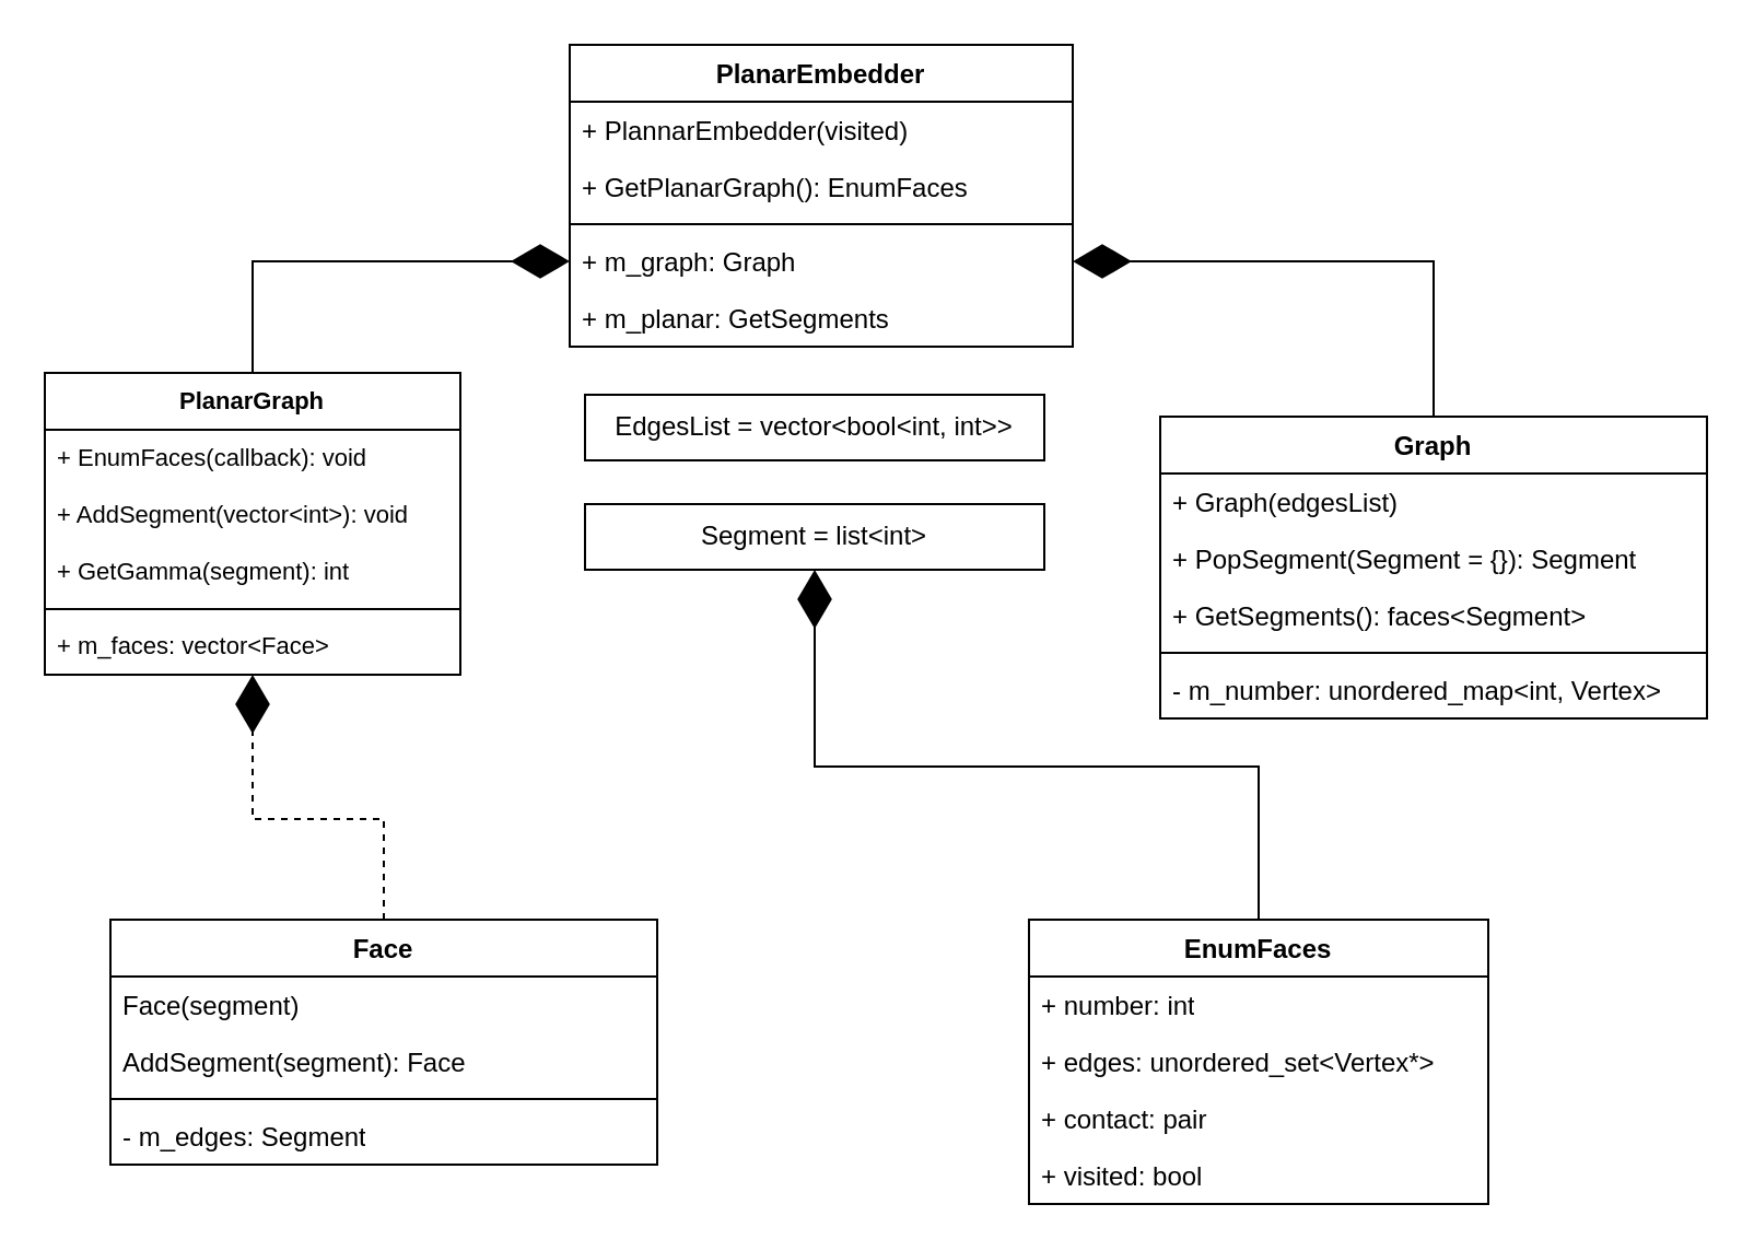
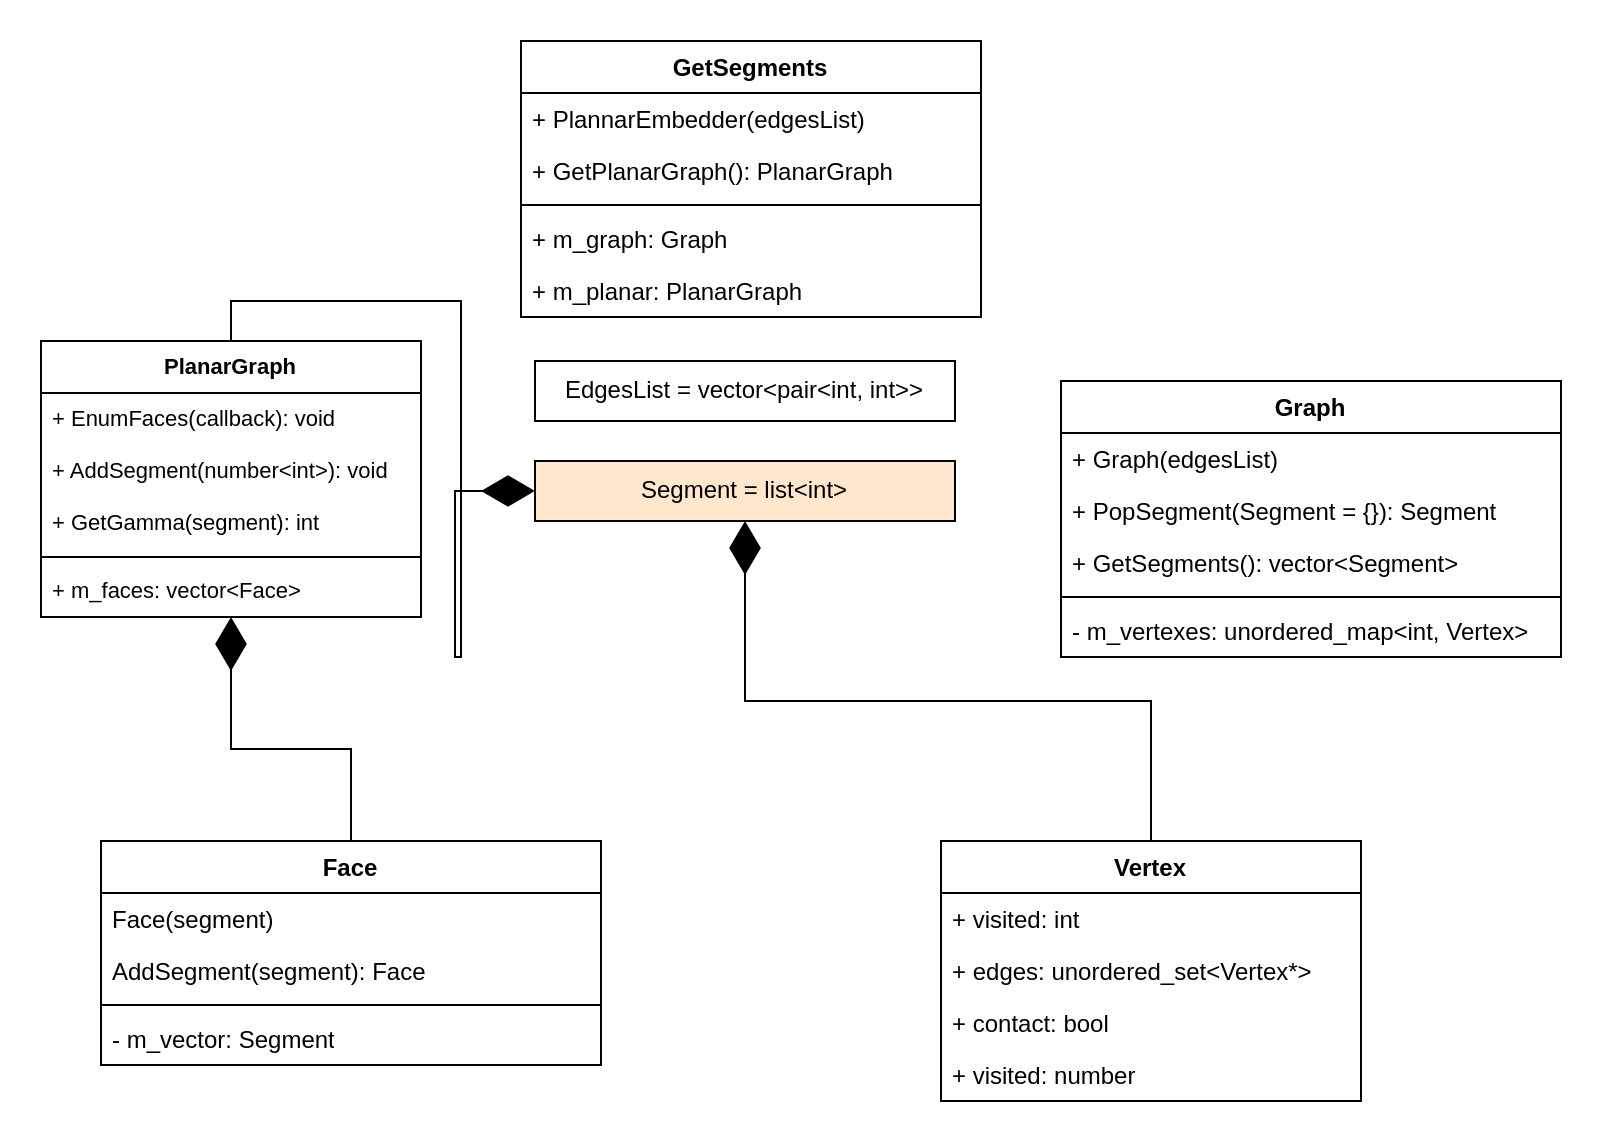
  <mxCell id="0" />
  <mxCell id="1" parent="0" />
- <mxCell id="2" value="&lt;b&gt;PlanarEmbedder&lt;/b&gt;&lt;div&gt;&lt;b&gt;&lt;br&gt;&lt;/b&gt;&lt;/div&gt;" style="swimlane;fontStyle=1;align=center;verticalAlign=top;childLayout=stackLayout;horizontal=1;startSize=26;horizontalStack=0;resizeParent=1;resizeParentMax=0;resizeLast=0;collapsible=1;marginBottom=0;whiteSpace=wrap;html=1;" vertex="1" parent="1"><mxGeometry x="260" y="20" width="230" height="138" as="geometry" /></mxCell>
- <mxCell id="3" value="+ PlannarEmbedder(visited)" style="text;strokeColor=none;fillColor=none;align=left;verticalAlign=top;spacingLeft=4;spacingRight=4;overflow=hidden;rotatable=0;points=[[0,0.5],[1,0.5]];portConstraint=eastwest;whiteSpace=wrap;html=1;" vertex="1" parent="2"><mxGeometry y="26" width="230" height="26" as="geometry" /></mxCell>
- <mxCell id="4" value="+ GetPlanarGraph(): EnumFaces" style="text;strokeColor=none;fillColor=none;align=left;verticalAlign=top;spacingLeft=4;spacingRight=4;overflow=hidden;rotatable=0;points=[[0,0.5],[1,0.5]];portConstraint=eastwest;whiteSpace=wrap;html=1;" vertex="1" parent="2"><mxGeometry y="52" width="230" height="26" as="geometry" /></mxCell>
+ <mxCell id="2" value="&lt;b&gt;GetSegments&lt;/b&gt;&lt;div&gt;&lt;b&gt;&lt;br&gt;&lt;/b&gt;&lt;/div&gt;" style="swimlane;fontStyle=1;align=center;verticalAlign=top;childLayout=stackLayout;horizontal=1;startSize=26;horizontalStack=0;resizeParent=1;resizeParentMax=0;resizeLast=0;collapsible=1;marginBottom=0;whiteSpace=wrap;html=1;" vertex="1" parent="1"><mxGeometry x="260" y="20" width="230" height="138" as="geometry" /></mxCell>
+ <mxCell id="3" value="+ PlannarEmbedder(edgesList)" style="text;strokeColor=none;fillColor=none;align=left;verticalAlign=top;spacingLeft=4;spacingRight=4;overflow=hidden;rotatable=0;points=[[0,0.5],[1,0.5]];portConstraint=eastwest;whiteSpace=wrap;html=1;" vertex="1" parent="2"><mxGeometry y="26" width="230" height="26" as="geometry" /></mxCell>
+ <mxCell id="4" value="+ GetPlanarGraph(): PlanarGraph" style="text;strokeColor=none;fillColor=none;align=left;verticalAlign=top;spacingLeft=4;spacingRight=4;overflow=hidden;rotatable=0;points=[[0,0.5],[1,0.5]];portConstraint=eastwest;whiteSpace=wrap;html=1;" vertex="1" parent="2"><mxGeometry y="52" width="230" height="26" as="geometry" /></mxCell>
  <mxCell id="5" value="" style="line;strokeWidth=1;fillColor=none;align=left;verticalAlign=middle;spacingTop=-1;spacingLeft=3;spacingRight=3;rotatable=0;labelPosition=right;points=[];portConstraint=eastwest;strokeColor=inherit;" vertex="1" parent="2"><mxGeometry y="78" width="230" height="8" as="geometry" /></mxCell>
  <mxCell id="6" value="+ m_graph: Graph" style="text;strokeColor=none;fillColor=none;align=left;verticalAlign=top;spacingLeft=4;spacingRight=4;overflow=hidden;rotatable=0;points=[[0,0.5],[1,0.5]];portConstraint=eastwest;whiteSpace=wrap;html=1;" vertex="1" parent="2"><mxGeometry y="86" width="230" height="26" as="geometry" /></mxCell>
- <mxCell id="7" value="+ m_planar: GetSegments" style="text;strokeColor=none;fillColor=none;align=left;verticalAlign=top;spacingLeft=4;spacingRight=4;overflow=hidden;rotatable=0;points=[[0,0.5],[1,0.5]];portConstraint=eastwest;whiteSpace=wrap;html=1;" vertex="1" parent="2"><mxGeometry y="112" width="230" height="26" as="geometry" /></mxCell>
- <mxCell id="8" value="EdgesList = vector&amp;lt;bool&amp;lt;int, int&amp;gt;&amp;gt;" style="html=1;whiteSpace=wrap;" vertex="1" parent="1"><mxGeometry x="267" y="180" width="210" height="30" as="geometry" /></mxCell>
- <mxCell id="9" value="EnumFaces" style="swimlane;fontStyle=1;align=center;verticalAlign=top;childLayout=stackLayout;horizontal=1;startSize=26;horizontalStack=0;resizeParent=1;resizeParentMax=0;resizeLast=0;collapsible=1;marginBottom=0;whiteSpace=wrap;html=1;" vertex="1" parent="1"><mxGeometry x="470" y="420" width="210" height="130" as="geometry" /></mxCell>
- <mxCell id="10" value="+ number: int" style="text;strokeColor=none;fillColor=none;align=left;verticalAlign=top;spacingLeft=4;spacingRight=4;overflow=hidden;rotatable=0;points=[[0,0.5],[1,0.5]];portConstraint=eastwest;whiteSpace=wrap;html=1;" vertex="1" parent="9"><mxGeometry y="26" width="210" height="26" as="geometry" /></mxCell>
+ <mxCell id="7" value="+ m_planar: PlanarGraph" style="text;strokeColor=none;fillColor=none;align=left;verticalAlign=top;spacingLeft=4;spacingRight=4;overflow=hidden;rotatable=0;points=[[0,0.5],[1,0.5]];portConstraint=eastwest;whiteSpace=wrap;html=1;" vertex="1" parent="2"><mxGeometry y="112" width="230" height="26" as="geometry" /></mxCell>
+ <mxCell id="8" value="EdgesList = vector&amp;lt;pair&amp;lt;int, int&amp;gt;&amp;gt;" style="html=1;whiteSpace=wrap;" vertex="1" parent="1"><mxGeometry x="267" y="180" width="210" height="30" as="geometry" /></mxCell>
+ <mxCell id="9" value="Vertex" style="swimlane;fontStyle=1;align=center;verticalAlign=top;childLayout=stackLayout;horizontal=1;startSize=26;horizontalStack=0;resizeParent=1;resizeParentMax=0;resizeLast=0;collapsible=1;marginBottom=0;whiteSpace=wrap;html=1;" vertex="1" parent="1"><mxGeometry x="470" y="420" width="210" height="130" as="geometry" /></mxCell>
+ <mxCell id="10" value="+ visited: int" style="text;strokeColor=none;fillColor=none;align=left;verticalAlign=top;spacingLeft=4;spacingRight=4;overflow=hidden;rotatable=0;points=[[0,0.5],[1,0.5]];portConstraint=eastwest;whiteSpace=wrap;html=1;" vertex="1" parent="9"><mxGeometry y="26" width="210" height="26" as="geometry" /></mxCell>
  <mxCell id="11" value="+ edges: unordered_set&amp;lt;Vertex*&amp;gt;" style="text;strokeColor=none;fillColor=none;align=left;verticalAlign=top;spacingLeft=4;spacingRight=4;overflow=hidden;rotatable=0;points=[[0,0.5],[1,0.5]];portConstraint=eastwest;whiteSpace=wrap;html=1;" vertex="1" parent="9"><mxGeometry y="52" width="210" height="26" as="geometry" /></mxCell>
- <mxCell id="12" value="+ contact: pair" style="text;strokeColor=none;fillColor=none;align=left;verticalAlign=top;spacingLeft=4;spacingRight=4;overflow=hidden;rotatable=0;points=[[0,0.5],[1,0.5]];portConstraint=eastwest;whiteSpace=wrap;html=1;" vertex="1" parent="9"><mxGeometry y="78" width="210" height="26" as="geometry" /></mxCell>
- <mxCell id="13" value="+ visited: bool" style="text;strokeColor=none;fillColor=none;align=left;verticalAlign=top;spacingLeft=4;spacingRight=4;overflow=hidden;rotatable=0;points=[[0,0.5],[1,0.5]];portConstraint=eastwest;whiteSpace=wrap;html=1;" vertex="1" parent="9"><mxGeometry y="104" width="210" height="26" as="geometry" /></mxCell>
+ <mxCell id="12" value="+ contact: bool" style="text;strokeColor=none;fillColor=none;align=left;verticalAlign=top;spacingLeft=4;spacingRight=4;overflow=hidden;rotatable=0;points=[[0,0.5],[1,0.5]];portConstraint=eastwest;whiteSpace=wrap;html=1;" vertex="1" parent="9"><mxGeometry y="78" width="210" height="26" as="geometry" /></mxCell>
+ <mxCell id="13" value="+ visited: number" style="text;strokeColor=none;fillColor=none;align=left;verticalAlign=top;spacingLeft=4;spacingRight=4;overflow=hidden;rotatable=0;points=[[0,0.5],[1,0.5]];portConstraint=eastwest;whiteSpace=wrap;html=1;" vertex="1" parent="9"><mxGeometry y="104" width="210" height="26" as="geometry" /></mxCell>
  <mxCell id="14" style="edgeStyle=orthogonalEdgeStyle;rounded=0;orthogonalLoop=1;jettySize=auto;html=1;strokeColor=default;align=center;verticalAlign=middle;fontFamily=Helvetica;fontSize=11;fontColor=default;labelBackgroundColor=default;endArrow=diamondThin;endFill=1;endSize=24;exitX=0.5;exitY=0;exitDx=0;exitDy=0;" edge="1" parent="1" source="9" target="34"><mxGeometry relative="1" as="geometry" /></mxCell>
  <mxCell id="15" value="Graph" style="swimlane;fontStyle=1;align=center;verticalAlign=top;childLayout=stackLayout;horizontal=1;startSize=26;horizontalStack=0;resizeParent=1;resizeParentMax=0;resizeLast=0;collapsible=1;marginBottom=0;whiteSpace=wrap;html=1;" vertex="1" parent="1"><mxGeometry x="530" y="190" width="250" height="138" as="geometry" /></mxCell>
  <mxCell id="16" value="+ Graph(edgesList)" style="text;strokeColor=none;fillColor=none;align=left;verticalAlign=top;spacingLeft=4;spacingRight=4;overflow=hidden;rotatable=0;points=[[0,0.5],[1,0.5]];portConstraint=eastwest;whiteSpace=wrap;html=1;" vertex="1" parent="15"><mxGeometry y="26" width="250" height="26" as="geometry" /></mxCell>
  <mxCell id="17" value="+ PopSegment(Segment = {}): Segment" style="text;strokeColor=none;fillColor=none;align=left;verticalAlign=top;spacingLeft=4;spacingRight=4;overflow=hidden;rotatable=0;points=[[0,0.5],[1,0.5]];portConstraint=eastwest;whiteSpace=wrap;html=1;" vertex="1" parent="15"><mxGeometry y="52" width="250" height="26" as="geometry" /></mxCell>
- <mxCell id="18" value="+ GetSegments(): faces&amp;lt;Segment&amp;gt;" style="text;strokeColor=none;fillColor=none;align=left;verticalAlign=top;spacingLeft=4;spacingRight=4;overflow=hidden;rotatable=0;points=[[0,0.5],[1,0.5]];portConstraint=eastwest;whiteSpace=wrap;html=1;" vertex="1" parent="15"><mxGeometry y="78" width="250" height="26" as="geometry" /></mxCell>
+ <mxCell id="18" value="+ GetSegments(): vector&amp;lt;Segment&amp;gt;" style="text;strokeColor=none;fillColor=none;align=left;verticalAlign=top;spacingLeft=4;spacingRight=4;overflow=hidden;rotatable=0;points=[[0,0.5],[1,0.5]];portConstraint=eastwest;whiteSpace=wrap;html=1;" vertex="1" parent="15"><mxGeometry y="78" width="250" height="26" as="geometry" /></mxCell>
  <mxCell id="19" value="" style="line;strokeWidth=1;fillColor=none;align=left;verticalAlign=middle;spacingTop=-1;spacingLeft=3;spacingRight=3;rotatable=0;labelPosition=right;points=[];portConstraint=eastwest;strokeColor=inherit;" vertex="1" parent="15"><mxGeometry y="104" width="250" height="8" as="geometry" /></mxCell>
- <mxCell id="20" value="- m_number: unordered_map&amp;lt;int, Vertex&amp;gt;" style="text;strokeColor=none;fillColor=none;align=left;verticalAlign=top;spacingLeft=4;spacingRight=4;overflow=hidden;rotatable=0;points=[[0,0.5],[1,0.5]];portConstraint=eastwest;whiteSpace=wrap;html=1;" vertex="1" parent="15"><mxGeometry y="112" width="250" height="26" as="geometry" /></mxCell>
- <mxCell id="21" style="edgeStyle=orthogonalEdgeStyle;rounded=0;orthogonalLoop=1;jettySize=auto;html=1;endArrow=diamondThin;endFill=1;endSize=24;entryX=1;entryY=0.5;entryDx=0;entryDy=0;" edge="1" parent="1" source="15" target="6"><mxGeometry relative="1" as="geometry" /></mxCell>
+ <mxCell id="20" value="- m_vertexes: unordered_map&amp;lt;int, Vertex&amp;gt;" style="text;strokeColor=none;fillColor=none;align=left;verticalAlign=top;spacingLeft=4;spacingRight=4;overflow=hidden;rotatable=0;points=[[0,0.5],[1,0.5]];portConstraint=eastwest;whiteSpace=wrap;html=1;" vertex="1" parent="15"><mxGeometry y="112" width="250" height="26" as="geometry" /></mxCell>
  <mxCell id="22" value="PlanarGraph" style="swimlane;fontStyle=1;align=center;verticalAlign=top;childLayout=stackLayout;horizontal=1;startSize=26;horizontalStack=0;resizeParent=1;resizeParentMax=0;resizeLast=0;collapsible=1;marginBottom=0;whiteSpace=wrap;html=1;fontFamily=Helvetica;fontSize=11;fontColor=default;labelBackgroundColor=default;" vertex="1" parent="1"><mxGeometry x="20" y="170" width="190" height="138" as="geometry" /></mxCell>
  <mxCell id="23" value="+ EnumFaces(callback): void" style="text;strokeColor=none;fillColor=none;align=left;verticalAlign=top;spacingLeft=4;spacingRight=4;overflow=hidden;rotatable=0;points=[[0,0.5],[1,0.5]];portConstraint=eastwest;whiteSpace=wrap;html=1;fontFamily=Helvetica;fontSize=11;fontColor=default;labelBackgroundColor=default;" vertex="1" parent="22"><mxGeometry y="26" width="190" height="26" as="geometry" /></mxCell>
- <mxCell id="24" value="+ AddSegment(vector&amp;lt;int&amp;gt;): void" style="text;strokeColor=none;fillColor=none;align=left;verticalAlign=top;spacingLeft=4;spacingRight=4;overflow=hidden;rotatable=0;points=[[0,0.5],[1,0.5]];portConstraint=eastwest;whiteSpace=wrap;html=1;fontFamily=Helvetica;fontSize=11;fontColor=default;labelBackgroundColor=default;" vertex="1" parent="22"><mxGeometry y="52" width="190" height="26" as="geometry" /></mxCell>
+ <mxCell id="24" value="+ AddSegment(number&amp;lt;int&amp;gt;): void" style="text;strokeColor=none;fillColor=none;align=left;verticalAlign=top;spacingLeft=4;spacingRight=4;overflow=hidden;rotatable=0;points=[[0,0.5],[1,0.5]];portConstraint=eastwest;whiteSpace=wrap;html=1;fontFamily=Helvetica;fontSize=11;fontColor=default;labelBackgroundColor=default;" vertex="1" parent="22"><mxGeometry y="52" width="190" height="26" as="geometry" /></mxCell>
  <mxCell id="25" value="+ GetGamma(segment): int" style="text;strokeColor=none;fillColor=none;align=left;verticalAlign=top;spacingLeft=4;spacingRight=4;overflow=hidden;rotatable=0;points=[[0,0.5],[1,0.5]];portConstraint=eastwest;whiteSpace=wrap;html=1;fontFamily=Helvetica;fontSize=11;fontColor=default;labelBackgroundColor=default;" vertex="1" parent="22"><mxGeometry y="78" width="190" height="26" as="geometry" /></mxCell>
  <mxCell id="26" value="" style="line;strokeWidth=1;fillColor=none;align=left;verticalAlign=middle;spacingTop=-1;spacingLeft=3;spacingRight=3;rotatable=0;labelPosition=right;points=[];portConstraint=eastwest;strokeColor=inherit;fontFamily=Helvetica;fontSize=11;fontColor=default;labelBackgroundColor=default;" vertex="1" parent="22"><mxGeometry y="104" width="190" height="8" as="geometry" /></mxCell>
  <mxCell id="27" value="+ m_faces: vector&amp;lt;Face&amp;gt;" style="text;strokeColor=none;fillColor=none;align=left;verticalAlign=top;spacingLeft=4;spacingRight=4;overflow=hidden;rotatable=0;points=[[0,0.5],[1,0.5]];portConstraint=eastwest;whiteSpace=wrap;html=1;fontFamily=Helvetica;fontSize=11;fontColor=default;labelBackgroundColor=default;" vertex="1" parent="22"><mxGeometry y="112" width="190" height="26" as="geometry" /></mxCell>
- <mxCell id="28" style="edgeStyle=orthogonalEdgeStyle;rounded=0;orthogonalLoop=1;jettySize=auto;html=1;entryX=0.5;entryY=1;entryDx=0;entryDy=0;strokeColor=default;align=center;verticalAlign=middle;fontFamily=Helvetica;fontSize=11;fontColor=default;labelBackgroundColor=default;endArrow=diamondThin;endFill=1;endSize=24;dashed=1;" edge="1" parent="1" source="29" target="22"><mxGeometry relative="1" as="geometry" /></mxCell>
+ <mxCell id="28" style="edgeStyle=orthogonalEdgeStyle;rounded=0;orthogonalLoop=1;jettySize=auto;html=1;entryX=0.5;entryY=1;entryDx=0;entryDy=0;strokeColor=default;align=center;verticalAlign=middle;fontFamily=Helvetica;fontSize=11;fontColor=default;labelBackgroundColor=default;endArrow=diamondThin;endFill=1;endSize=24;" edge="1" parent="1" source="29" target="22"><mxGeometry relative="1" as="geometry" /></mxCell>
  <mxCell id="29" value="Face" style="swimlane;fontStyle=1;align=center;verticalAlign=top;childLayout=stackLayout;horizontal=1;startSize=26;horizontalStack=0;resizeParent=1;resizeParentMax=0;resizeLast=0;collapsible=1;marginBottom=0;whiteSpace=wrap;html=1;" vertex="1" parent="1"><mxGeometry x="50" y="420" width="250" height="112" as="geometry" /></mxCell>
  <mxCell id="30" value="Face(segment)" style="text;strokeColor=none;fillColor=none;align=left;verticalAlign=top;spacingLeft=4;spacingRight=4;overflow=hidden;rotatable=0;points=[[0,0.5],[1,0.5]];portConstraint=eastwest;whiteSpace=wrap;html=1;" vertex="1" parent="29"><mxGeometry y="26" width="250" height="26" as="geometry" /></mxCell>
  <mxCell id="31" value="AddSegment(segment): Face" style="text;strokeColor=none;fillColor=none;align=left;verticalAlign=top;spacingLeft=4;spacingRight=4;overflow=hidden;rotatable=0;points=[[0,0.5],[1,0.5]];portConstraint=eastwest;whiteSpace=wrap;html=1;" vertex="1" parent="29"><mxGeometry y="52" width="250" height="26" as="geometry" /></mxCell>
  <mxCell id="32" value="" style="line;strokeWidth=1;fillColor=none;align=left;verticalAlign=middle;spacingTop=-1;spacingLeft=3;spacingRight=3;rotatable=0;labelPosition=right;points=[];portConstraint=eastwest;strokeColor=inherit;fontFamily=Helvetica;fontSize=11;fontColor=default;labelBackgroundColor=default;" vertex="1" parent="29"><mxGeometry y="78" width="250" height="8" as="geometry" /></mxCell>
- <mxCell id="33" value="- m_edges: Segment" style="text;strokeColor=none;fillColor=none;align=left;verticalAlign=top;spacingLeft=4;spacingRight=4;overflow=hidden;rotatable=0;points=[[0,0.5],[1,0.5]];portConstraint=eastwest;whiteSpace=wrap;html=1;" vertex="1" parent="29"><mxGeometry y="86" width="250" height="26" as="geometry" /></mxCell>
- <mxCell id="34" value="Segment = list&amp;lt;int&amp;gt;" style="html=1;whiteSpace=wrap;" vertex="1" parent="1"><mxGeometry x="267" y="230" width="210" height="30" as="geometry" /></mxCell>
- <mxCell id="35" style="edgeStyle=orthogonalEdgeStyle;rounded=0;orthogonalLoop=1;jettySize=auto;html=1;strokeColor=default;align=center;verticalAlign=middle;fontFamily=Helvetica;fontSize=11;fontColor=default;labelBackgroundColor=default;endArrow=diamondThin;endFill=1;endSize=24;exitX=0.5;exitY=0;exitDx=0;exitDy=0;" edge="1" parent="1" source="22" target="6"><mxGeometry relative="1" as="geometry" /></mxCell>
+ <mxCell id="33" value="- m_vector: Segment" style="text;strokeColor=none;fillColor=none;align=left;verticalAlign=top;spacingLeft=4;spacingRight=4;overflow=hidden;rotatable=0;points=[[0,0.5],[1,0.5]];portConstraint=eastwest;whiteSpace=wrap;html=1;" vertex="1" parent="29"><mxGeometry y="86" width="250" height="26" as="geometry" /></mxCell>
+ <mxCell id="34" value="Segment = list&amp;lt;int&amp;gt;" style="html=1;whiteSpace=wrap;fillColor=#ffe6cc;" vertex="1" parent="1"><mxGeometry x="267" y="230" width="210" height="30" as="geometry" /></mxCell>
+ <mxCell id="35" style="edgeStyle=orthogonalEdgeStyle;rounded=0;orthogonalLoop=1;jettySize=auto;html=1;strokeColor=default;align=center;verticalAlign=middle;fontFamily=Helvetica;fontSize=11;fontColor=default;labelBackgroundColor=default;endArrow=diamondThin;endFill=1;endSize=24;exitX=0.5;exitY=0;exitDx=0;exitDy=0;" edge="1" parent="1" source="22" target="34"><mxGeometry relative="1" as="geometry" /></mxCell>
